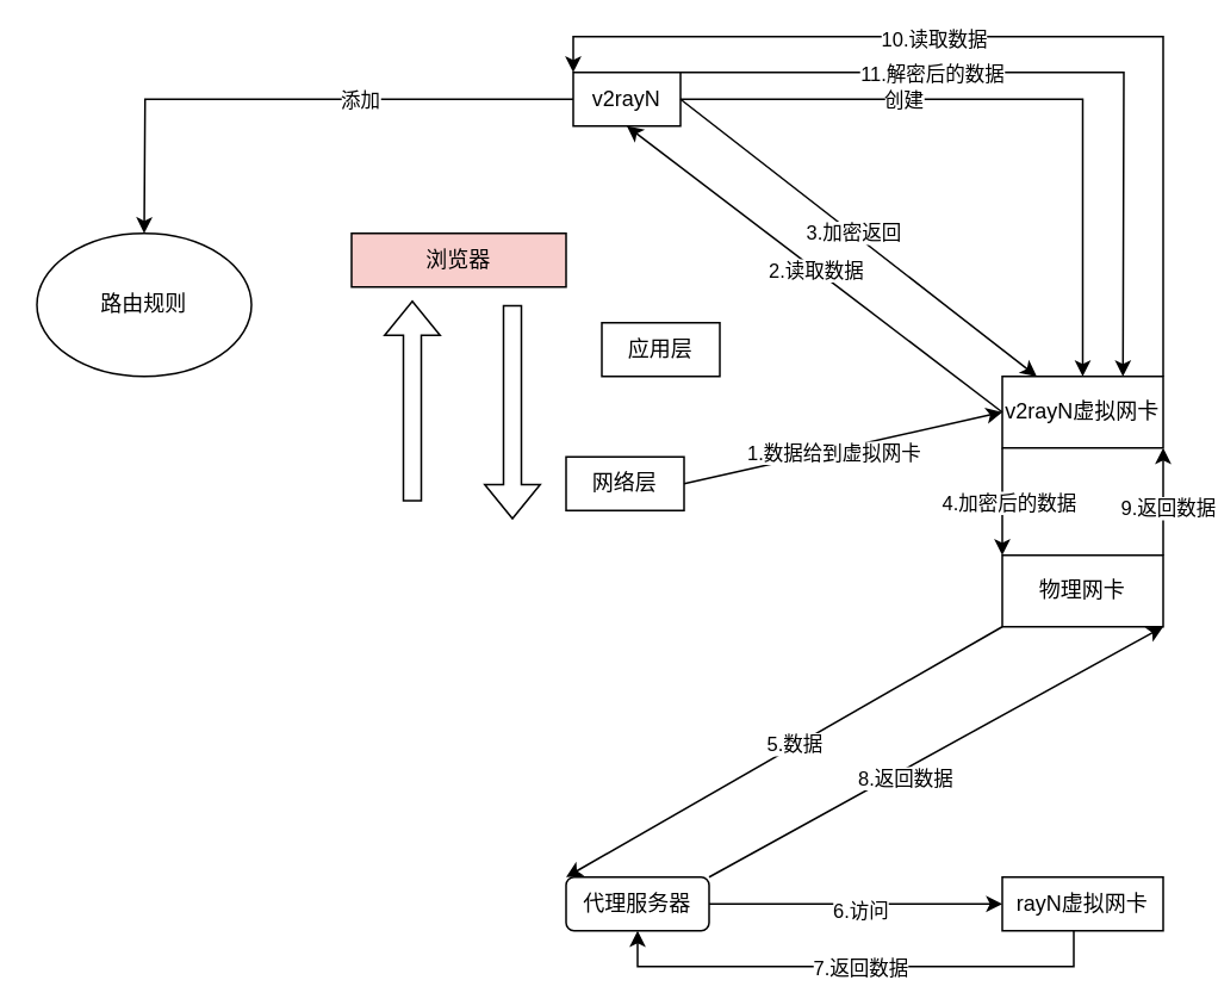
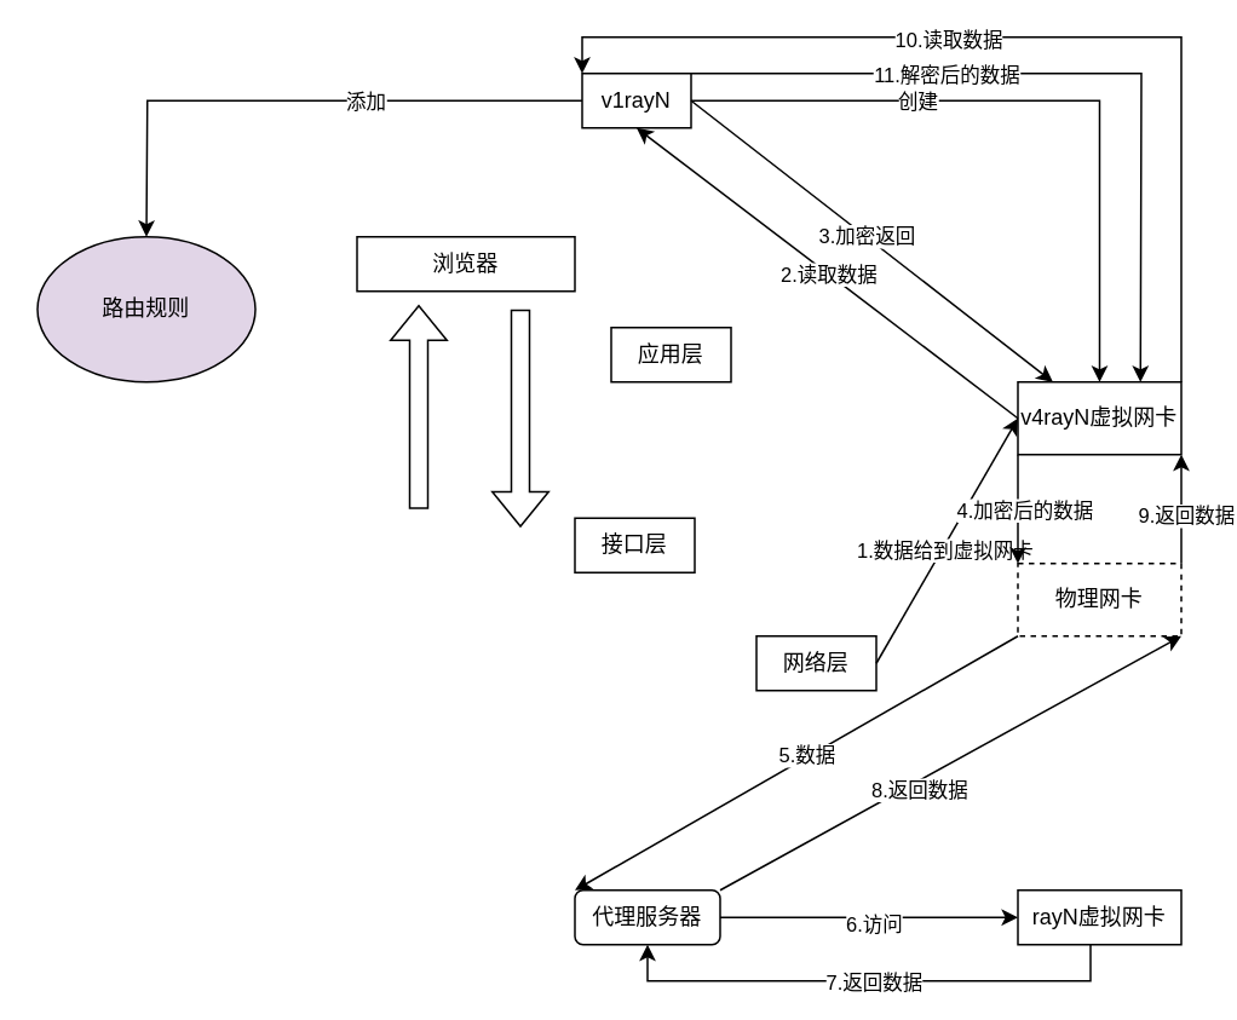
  <mxCell id="0" />
  <mxCell id="1" parent="0" />
  <mxCell id="2" style="edgeStyle=orthogonalEdgeStyle;rounded=0;orthogonalLoop=1;jettySize=auto;html=1;entryX=0.5;entryY=0;entryDx=0;entryDy=0;" parent="1" source="6" target="7" edge="1"><mxGeometry relative="1" as="geometry" /></mxCell>
  <mxCell id="3" value="创建" style="edgeLabel;html=1;align=center;verticalAlign=middle;resizable=0;points=[];" parent="2" vertex="1" connectable="0"><mxGeometry x="0.021" relative="1" as="geometry"><mxPoint x="-70" as="offset" /></mxGeometry></mxCell>
  <mxCell id="4" style="edgeStyle=orthogonalEdgeStyle;rounded=0;orthogonalLoop=1;jettySize=auto;html=1;" parent="1" source="6" edge="1"><mxGeometry relative="1" as="geometry"><mxPoint x="80" y="130" as="targetPoint" /></mxGeometry></mxCell>
  <mxCell id="5" value="添加" style="edgeLabel;html=1;align=center;verticalAlign=middle;resizable=0;points=[];" parent="4" vertex="1" connectable="0"><mxGeometry x="-0.235" y="5" relative="1" as="geometry"><mxPoint y="-5" as="offset" /></mxGeometry></mxCell>
- <mxCell id="6" value="v2rayN" style="rounded=0;whiteSpace=wrap;html=1;" parent="1" vertex="1"><mxGeometry x="320" y="40" width="60" height="30" as="geometry" /></mxCell>
- <mxCell id="7" value="v2rayN虚拟网卡" style="rounded=0;whiteSpace=wrap;html=1;" parent="1" vertex="1"><mxGeometry x="560" y="210" width="90" height="40" as="geometry" /></mxCell>
- <mxCell id="8" value="网络层" style="rounded=0;whiteSpace=wrap;html=1;" parent="1" vertex="1"><mxGeometry x="316" y="255" width="66" height="30" as="geometry" /></mxCell>
- <mxCell id="9" value="物理网卡" style="rounded=0;whiteSpace=wrap;html=1;" parent="1" vertex="1"><mxGeometry x="560" y="310" width="90" height="40" as="geometry" /></mxCell>
- <mxCell id="10" value="路由规则" style="ellipse;whiteSpace=wrap;html=1;" parent="1" vertex="1"><mxGeometry x="20" y="130" width="120" height="80" as="geometry" /></mxCell>
+ <mxCell id="6" value="v1rayN" style="rounded=0;whiteSpace=wrap;html=1;" parent="1" vertex="1"><mxGeometry x="320" y="40" width="60" height="30" as="geometry" /></mxCell>
+ <mxCell id="7" value="v4rayN虚拟网卡" style="rounded=0;whiteSpace=wrap;html=1;" parent="1" vertex="1"><mxGeometry x="560" y="210" width="90" height="40" as="geometry" /></mxCell>
+ <mxCell id="8" value="网络层" style="rounded=0;whiteSpace=wrap;html=1;" parent="1" vertex="1"><mxGeometry x="416" y="350" width="66" height="30" as="geometry" /></mxCell>
+ <mxCell id="9" value="物理网卡" style="rounded=0;whiteSpace=wrap;html=1;dashed=1;" parent="1" vertex="1"><mxGeometry x="560" y="310" width="90" height="40" as="geometry" /></mxCell>
+ <mxCell id="10" value="路由规则" style="ellipse;whiteSpace=wrap;html=1;fillColor=#e1d5e7;" parent="1" vertex="1"><mxGeometry x="20" y="130" width="120" height="80" as="geometry" /></mxCell>
  <mxCell id="11" value="应用层" style="rounded=0;whiteSpace=wrap;html=1;" parent="1" vertex="1"><mxGeometry x="336" y="180" width="66" height="30" as="geometry" /></mxCell>
+ <mxCell id="12" value="接口层" style="rounded=0;whiteSpace=wrap;html=1;" parent="1" vertex="1"><mxGeometry x="316" y="285" width="66" height="30" as="geometry" /></mxCell>
  <mxCell id="13" value="" style="shape=flexArrow;endArrow=classic;html=1;rounded=0;" parent="1" edge="1"><mxGeometry width="50" height="50" relative="1" as="geometry"><mxPoint x="286" y="170" as="sourcePoint" /><mxPoint x="286" y="290" as="targetPoint" /></mxGeometry></mxCell>
  <mxCell id="14" value="" style="endArrow=classic;html=1;rounded=0;exitX=1;exitY=0.5;exitDx=0;exitDy=0;" parent="1" source="8" edge="1"><mxGeometry width="50" height="50" relative="1" as="geometry"><mxPoint x="370" y="350" as="sourcePoint" /><mxPoint x="560" y="230" as="targetPoint" /></mxGeometry></mxCell>
  <mxCell id="15" value="1.数据给到虚拟网卡" style="edgeLabel;html=1;align=center;verticalAlign=middle;resizable=0;points=[];" parent="14" vertex="1" connectable="0"><mxGeometry x="-0.066" y="-1" relative="1" as="geometry"><mxPoint as="offset" /></mxGeometry></mxCell>
  <mxCell id="16" value="" style="endArrow=classic;html=1;rounded=0;entryX=0.5;entryY=1;entryDx=0;entryDy=0;exitX=0;exitY=0.5;exitDx=0;exitDy=0;" parent="1" source="7" target="6" edge="1"><mxGeometry width="50" height="50" relative="1" as="geometry"><mxPoint x="550" y="230" as="sourcePoint" /><mxPoint x="420" y="300" as="targetPoint" /></mxGeometry></mxCell>
  <mxCell id="17" value="2.读取数据" style="edgeLabel;html=1;align=center;verticalAlign=middle;resizable=0;points=[];" parent="16" vertex="1" connectable="0"><mxGeometry x="0.002" relative="1" as="geometry"><mxPoint as="offset" /></mxGeometry></mxCell>
  <mxCell id="18" value="" style="endArrow=classic;html=1;rounded=0;exitX=1;exitY=0.5;exitDx=0;exitDy=0;" parent="1" source="6" target="7" edge="1"><mxGeometry width="50" height="50" relative="1" as="geometry"><mxPoint x="380" y="50" as="sourcePoint" /><mxPoint x="420" y="300" as="targetPoint" /></mxGeometry></mxCell>
  <mxCell id="19" value="3.加密返回" style="edgeLabel;html=1;align=center;verticalAlign=middle;resizable=0;points=[];" parent="18" vertex="1" connectable="0"><mxGeometry x="-0.031" relative="1" as="geometry"><mxPoint as="offset" /></mxGeometry></mxCell>
  <mxCell id="20" value="" style="endArrow=classic;html=1;rounded=0;entryX=0;entryY=0;entryDx=0;entryDy=0;exitX=0;exitY=1;exitDx=0;exitDy=0;" parent="1" source="7" target="9" edge="1"><mxGeometry width="50" height="50" relative="1" as="geometry"><mxPoint x="370" y="350" as="sourcePoint" /><mxPoint x="420" y="300" as="targetPoint" /></mxGeometry></mxCell>
  <mxCell id="21" value="4.加密后的数据" style="edgeLabel;html=1;align=center;verticalAlign=middle;resizable=0;points=[];" parent="20" vertex="1" connectable="0"><mxGeometry y="3" relative="1" as="geometry"><mxPoint as="offset" /></mxGeometry></mxCell>
  <mxCell id="22" style="edgeStyle=orthogonalEdgeStyle;rounded=0;orthogonalLoop=1;jettySize=auto;html=1;" parent="1" source="24" target="29" edge="1"><mxGeometry relative="1" as="geometry" /></mxCell>
  <mxCell id="23" value="6.访问" style="edgeLabel;html=1;align=center;verticalAlign=middle;resizable=0;points=[];" parent="22" vertex="1" connectable="0"><mxGeometry x="0.02" y="-3" relative="1" as="geometry"><mxPoint as="offset" /></mxGeometry></mxCell>
  <mxCell id="24" value="代理服务器" style="whiteSpace=wrap;html=1;rounded=1;" parent="1" vertex="1"><mxGeometry x="316" y="490" width="80" height="30" as="geometry" /></mxCell>
  <mxCell id="25" value="" style="endArrow=classic;html=1;rounded=0;entryX=0;entryY=0;entryDx=0;entryDy=0;exitX=0;exitY=1;exitDx=0;exitDy=0;" parent="1" source="9" target="24" edge="1"><mxGeometry width="50" height="50" relative="1" as="geometry"><mxPoint x="370" y="350" as="sourcePoint" /><mxPoint x="420" y="300" as="targetPoint" /></mxGeometry></mxCell>
  <mxCell id="26" value="5.数据" style="edgeLabel;html=1;align=center;verticalAlign=middle;resizable=0;points=[];" parent="25" vertex="1" connectable="0"><mxGeometry x="-0.045" y="-1" relative="1" as="geometry"><mxPoint as="offset" /></mxGeometry></mxCell>
  <mxCell id="27" style="edgeStyle=orthogonalEdgeStyle;rounded=0;orthogonalLoop=1;jettySize=auto;html=1;entryX=0.5;entryY=1;entryDx=0;entryDy=0;" parent="1" source="29" target="24" edge="1"><mxGeometry relative="1" as="geometry"><Array as="points"><mxPoint x="600" y="540" /><mxPoint x="356" y="540" /></Array></mxGeometry></mxCell>
  <mxCell id="28" value="7.返回数据" style="edgeLabel;html=1;align=center;verticalAlign=middle;resizable=0;points=[];" parent="27" vertex="1" connectable="0"><mxGeometry x="-0.237" y="4" relative="1" as="geometry"><mxPoint x="-32" y="-4" as="offset" /></mxGeometry></mxCell>
  <mxCell id="29" value="rayN虚拟网卡" style="rounded=0;whiteSpace=wrap;html=1;" parent="1" vertex="1"><mxGeometry x="560" y="490" width="90" height="30" as="geometry" /></mxCell>
  <mxCell id="30" value="" style="endArrow=classic;html=1;rounded=0;exitX=1;exitY=0;exitDx=0;exitDy=0;entryX=1;entryY=1;entryDx=0;entryDy=0;" parent="1" source="24" target="9" edge="1"><mxGeometry width="50" height="50" relative="1" as="geometry"><mxPoint x="370" y="350" as="sourcePoint" /><mxPoint x="420" y="300" as="targetPoint" /></mxGeometry></mxCell>
  <mxCell id="31" value="8.返回数据" style="edgeLabel;html=1;align=center;verticalAlign=middle;resizable=0;points=[];" parent="30" vertex="1" connectable="0"><mxGeometry x="-0.151" y="-4" relative="1" as="geometry"><mxPoint as="offset" /></mxGeometry></mxCell>
  <mxCell id="32" value="" style="endArrow=classic;html=1;rounded=0;entryX=1;entryY=1;entryDx=0;entryDy=0;exitX=1;exitY=0;exitDx=0;exitDy=0;" parent="1" source="9" target="7" edge="1"><mxGeometry width="50" height="50" relative="1" as="geometry"><mxPoint x="370" y="350" as="sourcePoint" /><mxPoint x="420" y="300" as="targetPoint" /></mxGeometry></mxCell>
  <mxCell id="33" value="9.返回数据" style="edgeLabel;html=1;align=center;verticalAlign=middle;resizable=0;points=[];" parent="32" vertex="1" connectable="0"><mxGeometry x="-0.1" y="-2" relative="1" as="geometry"><mxPoint as="offset" /></mxGeometry></mxCell>
  <mxCell id="34" value="" style="endArrow=classic;html=1;rounded=0;exitX=1;exitY=0;exitDx=0;exitDy=0;" parent="1" source="7" edge="1"><mxGeometry width="50" height="50" relative="1" as="geometry"><mxPoint x="520" y="190" as="sourcePoint" /><mxPoint x="320" y="40" as="targetPoint" /><Array as="points"><mxPoint x="650" y="20" /><mxPoint x="320" y="20" /></Array></mxGeometry></mxCell>
  <mxCell id="35" value="10.读取数据" style="edgeLabel;html=1;align=center;verticalAlign=middle;resizable=0;points=[];" parent="34" vertex="1" connectable="0"><mxGeometry x="0.183" y="1" relative="1" as="geometry"><mxPoint as="offset" /></mxGeometry></mxCell>
  <mxCell id="36" value="" style="endArrow=classic;html=1;rounded=0;exitX=1;exitY=0;exitDx=0;exitDy=0;entryX=0.75;entryY=0;entryDx=0;entryDy=0;" parent="1" source="6" target="7" edge="1"><mxGeometry width="50" height="50" relative="1" as="geometry"><mxPoint x="520" y="190" as="sourcePoint" /><mxPoint x="570" y="140" as="targetPoint" /><Array as="points"><mxPoint x="628" y="40" /></Array></mxGeometry></mxCell>
  <mxCell id="37" value="11.解密后的数据" style="edgeLabel;html=1;align=center;verticalAlign=middle;resizable=0;points=[];" parent="36" vertex="1" connectable="0"><mxGeometry x="-0.193" y="1" relative="1" as="geometry"><mxPoint x="-29" y="1" as="offset" /></mxGeometry></mxCell>
  <mxCell id="38" value="" style="shape=flexArrow;endArrow=classic;html=1;rounded=0;" parent="1" edge="1"><mxGeometry width="50" height="50" relative="1" as="geometry"><mxPoint x="230" y="280" as="sourcePoint" /><mxPoint x="230" y="167.5" as="targetPoint" /></mxGeometry></mxCell>
- <mxCell id="39" value="浏览器" style="rounded=0;whiteSpace=wrap;html=1;fillColor=#f8cecc;" parent="1" vertex="1"><mxGeometry x="196" y="130" width="120" height="30" as="geometry" /></mxCell>
+ <mxCell id="39" value="浏览器" style="rounded=0;whiteSpace=wrap;html=1;" parent="1" vertex="1"><mxGeometry x="196" y="130" width="120" height="30" as="geometry" /></mxCell>
